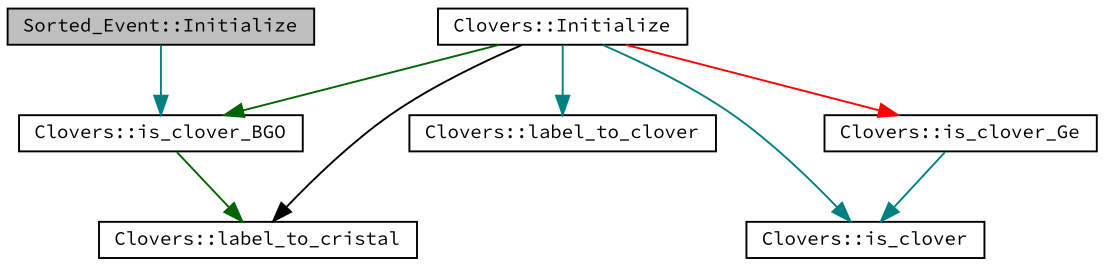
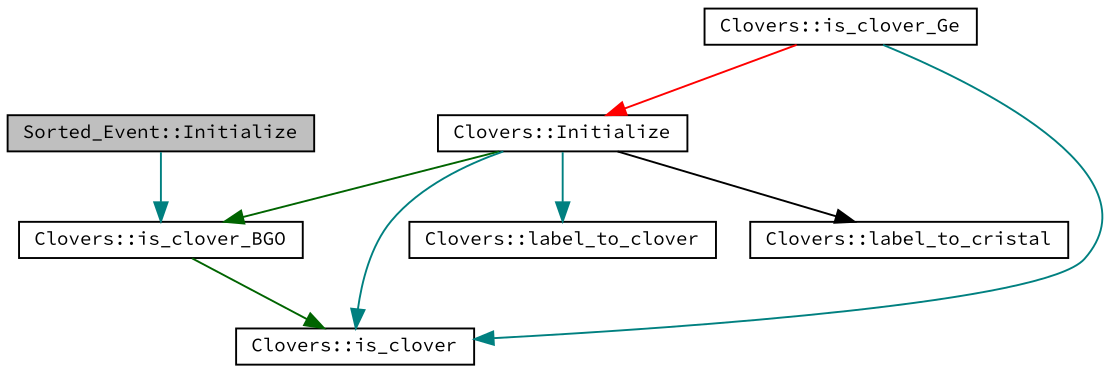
  digraph {
    fontname="Source Code Pro"
    rankdir=TB
    node [color=black fillcolor=white fontname="Source Code Pro" fontsize=10 shape=record style=filled]
    edge [color=teal fontname="Source Code Pro" fontsize=10 labelfontname=Helvetica labelfontsize=10 style=solid]
    n1 [fillcolor=grey75 fontcolor=black height=0.2 label="Sorted_Event::Initialize" width=0.4]
    n2 [height=0.2 label="Clovers::is_clover_BGO" width=0.4]
    n3 [height=0.2 label="Clovers::Initialize" width=0.4]
    n4 [height=0.2 label="Clovers::is_clover" width=0.4]
    n5 [height=0.2 label="Clovers::is_clover_Ge" width=0.4]
    n6 [height=0.2 label="Clovers::label_to_clover" width=0.4]
    n7 [height=0.2 label="Clovers::label_to_cristal" width=0.4]
    n1 -> n2
-   n2 -> n7 [color=darkgreen]
+   n2 -> n4 [color=darkgreen]
    n3 -> n2 [color=darkgreen]
    n3 -> n4
-   n3 -> n5 [color=red]
+   n5 -> n3 [color=red]
    n3 -> n6
    n3 -> n7 [color=black]
    n5 -> n4
  }
